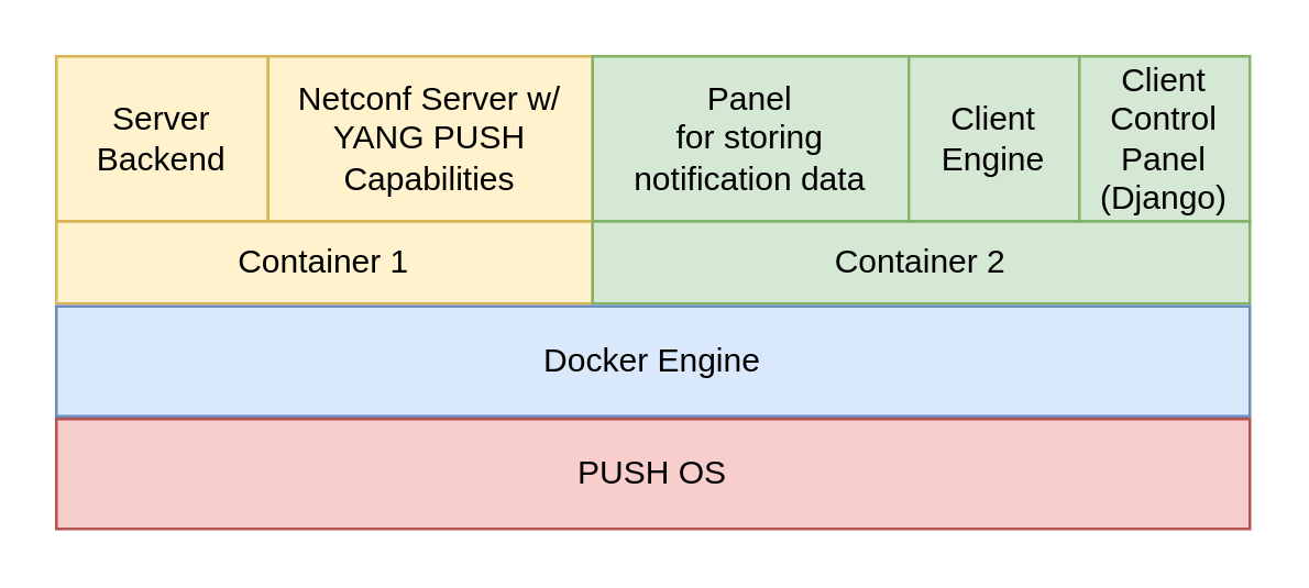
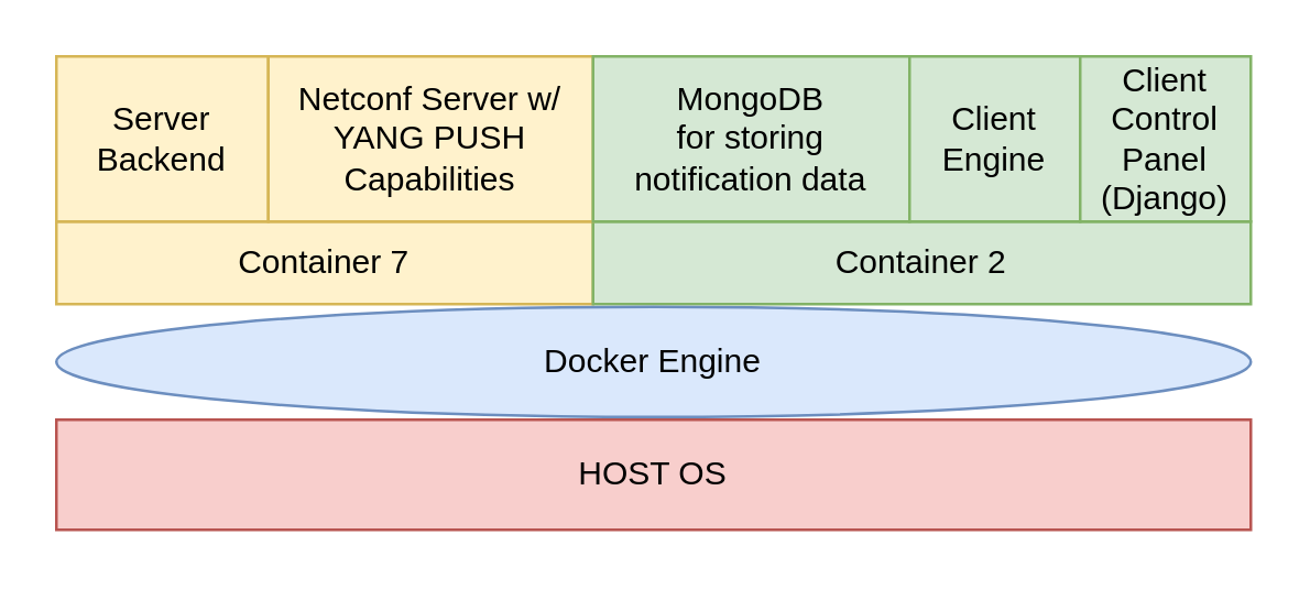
  <mxCell id="0" />
  <mxCell id="1" parent="0" />
- <mxCell id="2" value="Container 1" style="rounded=0;whiteSpace=wrap;html=1;shadow=0;comic=0;strokeColor=#d6b656;strokeWidth=1;fillColor=#fff2cc;" vertex="1" parent="1"><mxGeometry x="20" y="80" width="195" height="30" as="geometry" /></mxCell>
+ <mxCell id="2" value="Container 7" style="rounded=0;whiteSpace=wrap;html=1;shadow=0;comic=0;strokeColor=#d6b656;strokeWidth=1;fillColor=#fff2cc;" vertex="1" parent="1"><mxGeometry x="20" y="80" width="195" height="30" as="geometry" /></mxCell>
  <mxCell id="3" value="Container 2" style="rounded=0;whiteSpace=wrap;html=1;shadow=0;comic=0;strokeColor=#82b366;strokeWidth=1;fillColor=#d5e8d4;" vertex="1" parent="1"><mxGeometry x="215" y="80" width="239" height="30" as="geometry" /></mxCell>
  <mxCell id="4" value="Server Backend" style="rounded=0;whiteSpace=wrap;html=1;shadow=0;comic=0;strokeColor=#d6b656;strokeWidth=1;fillColor=#fff2cc;" vertex="1" parent="1"><mxGeometry x="20" y="20" width="77" height="60" as="geometry" /></mxCell>
  <mxCell id="5" value="Netconf Server w/&lt;br&gt;YANG PUSH&lt;br&gt;Capabilities" style="rounded=0;whiteSpace=wrap;html=1;shadow=0;comic=0;strokeColor=#d6b656;strokeWidth=1;fillColor=#fff2cc;" vertex="1" parent="1"><mxGeometry x="97" y="20" width="118" height="60" as="geometry" /></mxCell>
- <mxCell id="6" value="Panel&lt;br&gt;for storing notification data" style="rounded=0;whiteSpace=wrap;html=1;shadow=0;comic=0;strokeColor=#82b366;strokeWidth=1;fillColor=#d5e8d4;" vertex="1" parent="1"><mxGeometry x="215" y="20" width="115" height="60" as="geometry" /></mxCell>
+ <mxCell id="6" value="MongoDB&lt;br&gt;for storing notification data" style="rounded=0;whiteSpace=wrap;html=1;shadow=0;comic=0;strokeColor=#82b366;strokeWidth=1;fillColor=#d5e8d4;" vertex="1" parent="1"><mxGeometry x="215" y="20" width="115" height="60" as="geometry" /></mxCell>
  <mxCell id="7" value="Client Engine" style="rounded=0;whiteSpace=wrap;html=1;shadow=0;comic=0;strokeColor=#82b366;strokeWidth=1;fillColor=#d5e8d4;" vertex="1" parent="1"><mxGeometry x="330" y="20" width="62" height="60" as="geometry" /></mxCell>
  <mxCell id="8" value="Client Control Panel (Django)" style="rounded=0;whiteSpace=wrap;html=1;shadow=0;comic=0;strokeColor=#82b366;strokeWidth=1;fillColor=#d5e8d4;" vertex="1" parent="1"><mxGeometry x="392" y="20" width="62" height="60" as="geometry" /></mxCell>
- <mxCell id="9" value="Docker Engine" style="rounded=0;whiteSpace=wrap;html=1;fillColor=#dae8fc;strokeColor=#6c8ebf;" vertex="1" parent="1"><mxGeometry x="20" y="111" width="434" height="40" as="geometry" /></mxCell>
- <mxCell id="10" value="PUSH OS" style="rounded=0;whiteSpace=wrap;html=1;fillColor=#f8cecc;strokeColor=#b85450;" vertex="1" parent="1"><mxGeometry x="20" y="152" width="434" height="40" as="geometry" /></mxCell>
+ <mxCell id="9" value="Docker Engine" style="ellipse;whiteSpace=wrap;html=1;fillColor=#dae8fc;strokeColor=#6c8ebf;" vertex="1" parent="1"><mxGeometry x="20" y="111" width="434" height="40" as="geometry" /></mxCell>
+ <mxCell id="10" value="HOST OS" style="rounded=0;whiteSpace=wrap;html=1;fillColor=#f8cecc;strokeColor=#b85450;" vertex="1" parent="1"><mxGeometry x="20" y="152" width="434" height="40" as="geometry" /></mxCell>
